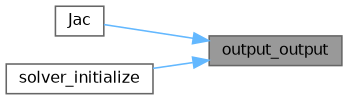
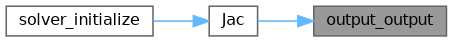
  digraph {
    rankdir=RL
    node [color=grey40 fillcolor=white fontname=Helvetica fontsize=10 shape=box style=filled]
    edge [color=steelblue1 dir=back fontname=Helvetica fontsize=10 labelfontname=Helvetica labelfontsize=10 style=solid]
    n1 [color=gray40 fillcolor=grey60 fontcolor=black height=0.2 label=output_output width=0.4]
    n2 [height=0.2 label=Jac width=0.4]
    n3 [height=0.2 label=solver_initialize width=0.4]
    n1 -> n2
-   n1 -> n3
+   n2 -> n3
  }
